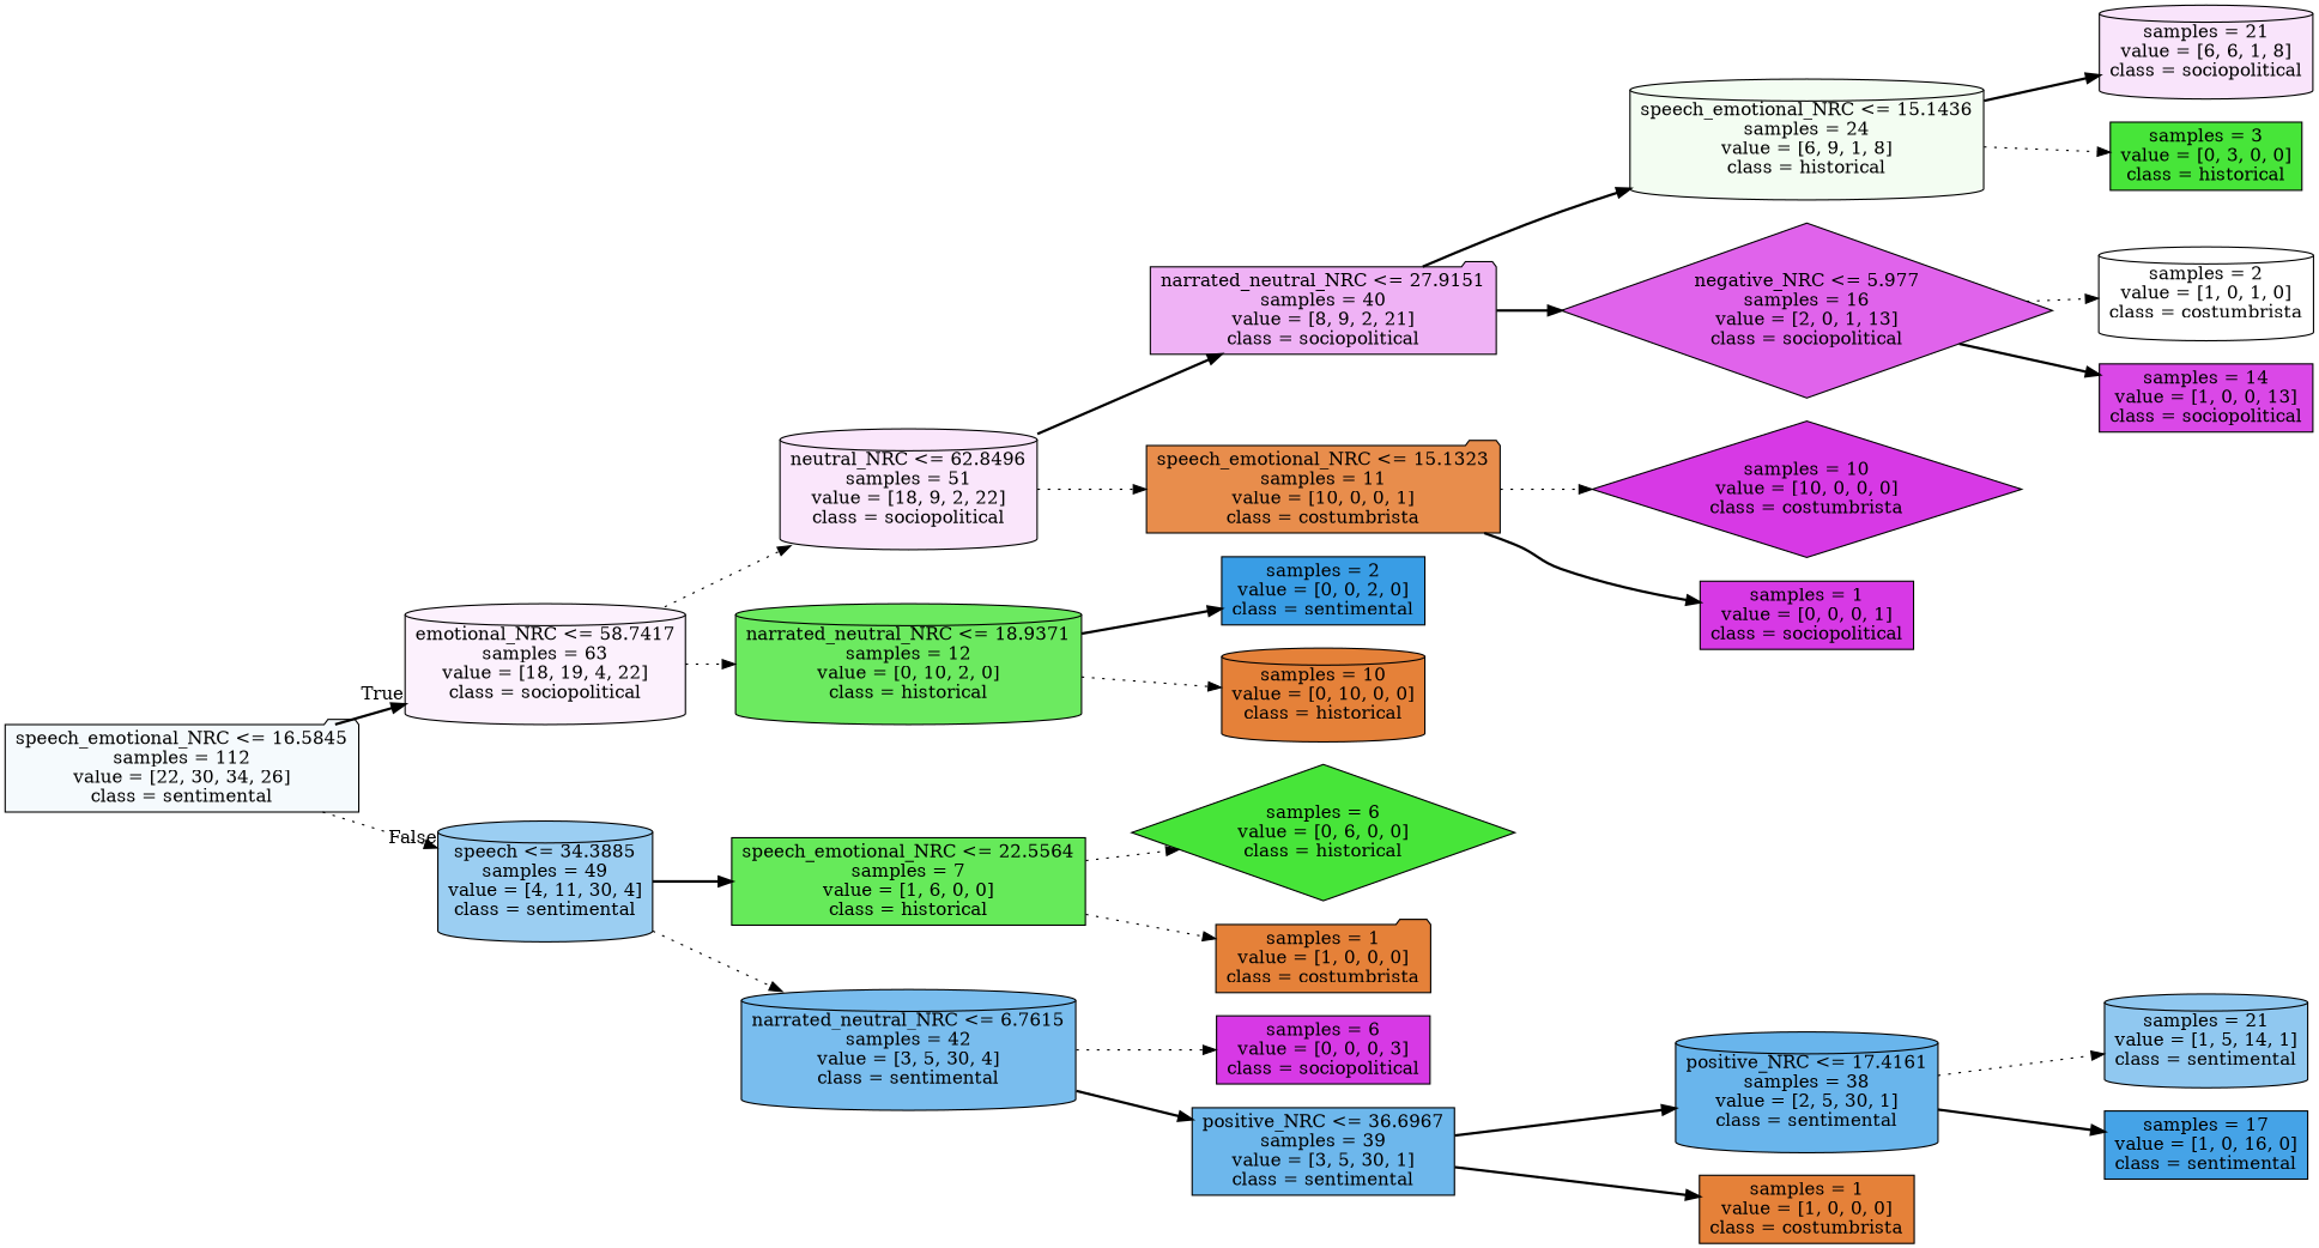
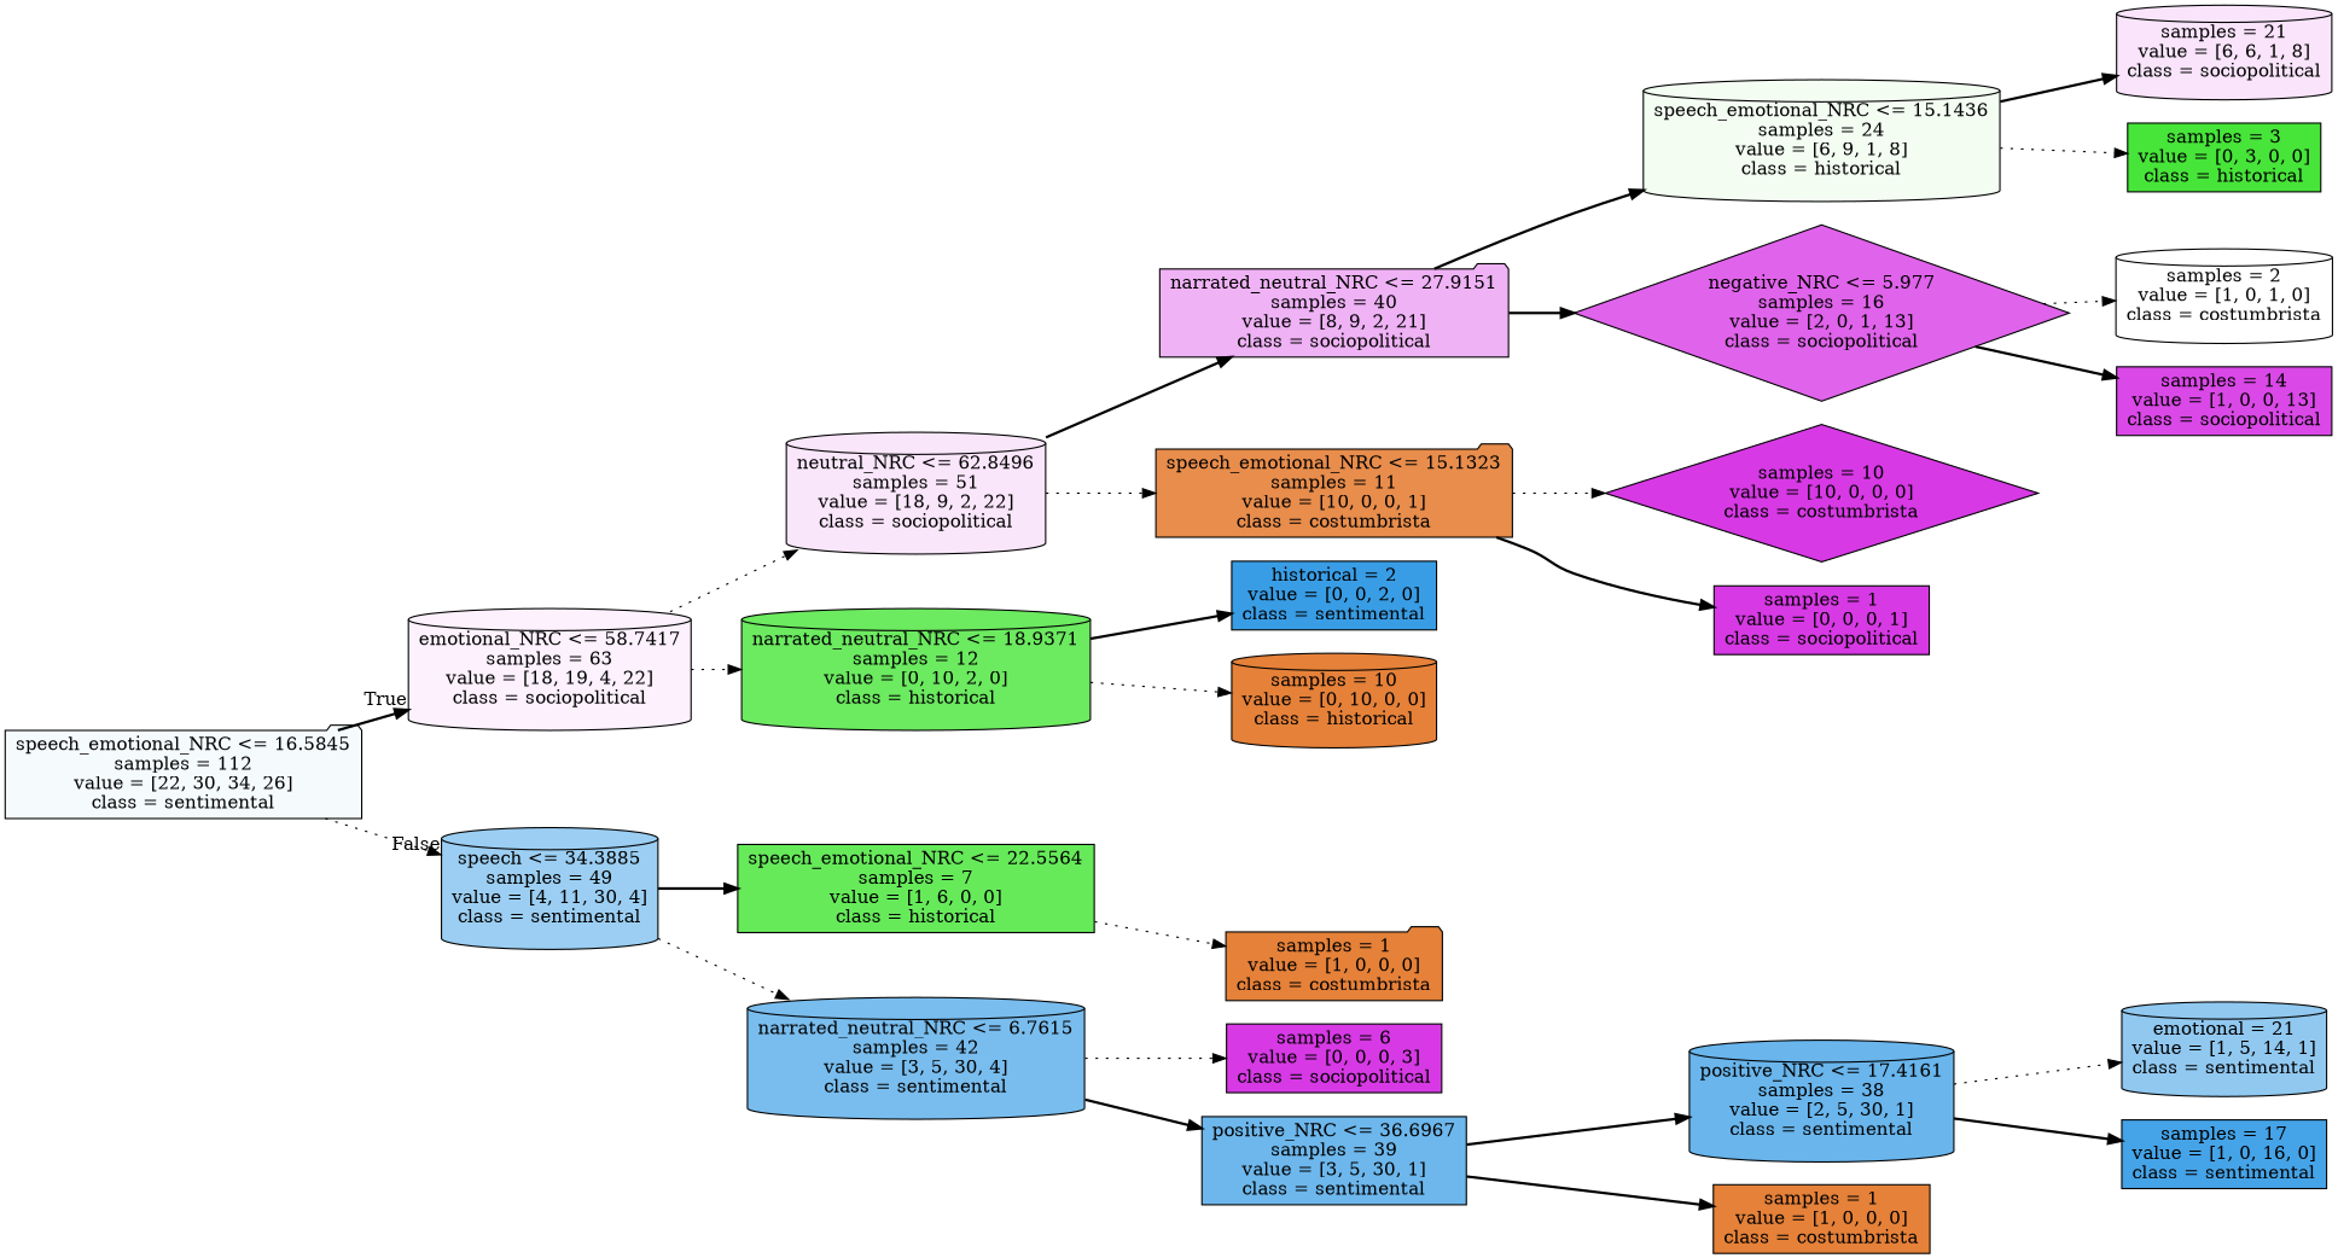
  digraph {
    rankdir=LR
    node [color=black fillcolor="#e58139ff" shape=cylinder style=filled]
    edge [style=bold]
    n1 [fillcolor="#399de50c" label="speech_emotional_NRC <= 16.5845\nsamples = 112\nvalue = [22, 30, 34, 26]\nclass = sentimental" shape=folder]
    n2 [fillcolor="#d739e511" label="emotional_NRC <= 58.7417\nsamples = 63\nvalue = [18, 19, 4, 22]\nclass = sociopolitical"]
    n3 [fillcolor="#399de580" label="speech <= 34.3885\nsamples = 49\nvalue = [4, 11, 30, 4]\nclass = sentimental"]
    n4 [fillcolor="#d739e51f" label="neutral_NRC <= 62.8496\nsamples = 51\nvalue = [18, 9, 2, 22]\nclass = sociopolitical"]
    n5 [fillcolor="#47e539cc" label="narrated_neutral_NRC <= 18.9371\nsamples = 12\nvalue = [0, 10, 2, 0]\nclass = historical"]
    n6 [fillcolor="#47e539d4" label="speech_emotional_NRC <= 22.5564\nsamples = 7\nvalue = [1, 6, 0, 0]\nclass = historical" shape=box]
    n7 [fillcolor="#399de5ac" label="narrated_neutral_NRC <= 6.7615\nsamples = 42\nvalue = [3, 5, 30, 4]\nclass = sentimental"]
    n8 [fillcolor="#d739e563" label="narrated_neutral_NRC <= 27.9151\nsamples = 40\nvalue = [8, 9, 2, 21]\nclass = sociopolitical" shape=folder]
    n9 [fillcolor="#e58139e6" label="speech_emotional_NRC <= 15.1323\nsamples = 11\nvalue = [10, 0, 0, 1]\nclass = costumbrista" shape=folder]
-   n10 [fillcolor="#399de5ff" label="samples = 2\nvalue = [0, 0, 2, 0]\nclass = sentimental" shape=box]
+   n10 [fillcolor="#399de5ff" label="historical = 2\nvalue = [0, 0, 2, 0]\nclass = sentimental" shape=box]
    n11 [label="samples = 10\nvalue = [0, 10, 0, 0]\nclass = historical"]
    n12 [fillcolor="#47e53910" label="speech_emotional_NRC <= 15.1436\nsamples = 24\nvalue = [6, 9, 1, 8]\nclass = historical"]
    n13 [fillcolor="#d739e5c8" label="negative_NRC <= 5.977\nsamples = 16\nvalue = [2, 0, 1, 13]\nclass = sociopolitical" shape=diamond]
    n14 [fillcolor="#d739e5ff" label="samples = 10\nvalue = [10, 0, 0, 0]\nclass = costumbrista" shape=diamond]
    n15 [fillcolor="#d739e5ff" label="samples = 1\nvalue = [0, 0, 0, 1]\nclass = sociopolitical" shape=box]
    n16 [fillcolor="#d739e522" label="samples = 21\nvalue = [6, 6, 1, 8]\nclass = sociopolitical"]
    n17 [fillcolor="#47e539ff" label="samples = 3\nvalue = [0, 3, 0, 0]\nclass = historical" shape=box]
    n18 [fillcolor="#e5813900" label="samples = 2\nvalue = [1, 0, 1, 0]\nclass = costumbrista"]
    n19 [fillcolor="#d739e5eb" label="samples = 14\nvalue = [1, 0, 0, 13]\nclass = sociopolitical" shape=box]
-   n20 [fillcolor="#47e539ff" label="samples = 6\nvalue = [0, 6, 0, 0]\nclass = historical" shape=diamond]
    n21 [label="samples = 1\nvalue = [1, 0, 0, 0]\nclass = costumbrista" shape=folder]
    n22 [fillcolor="#d739e5ff" label="samples = 6\nvalue = [0, 0, 0, 3]\nclass = sociopolitical" shape=box]
    n23 [fillcolor="#399de5bc" label="positive_NRC <= 36.6967\nsamples = 39\nvalue = [3, 5, 30, 1]\nclass = sentimental" shape=box]
    n24 [fillcolor="#399de5c1" label="positive_NRC <= 17.4161\nsamples = 38\nvalue = [2, 5, 30, 1]\nclass = sentimental"]
    n25 [label="samples = 1\nvalue = [1, 0, 0, 0]\nclass = costumbrista" shape=box]
-   n26 [fillcolor="#399de58f" label="samples = 21\nvalue = [1, 5, 14, 1]\nclass = sentimental"]
+   n26 [fillcolor="#399de58f" label="emotional = 21\nvalue = [1, 5, 14, 1]\nclass = sentimental"]
    n27 [fillcolor="#399de5ef" label="samples = 17\nvalue = [1, 0, 16, 0]\nclass = sentimental" shape=box]
    n1 -> n2 [headlabel=True labelangle=45 labeldistance=2.5]
    n1 -> n3 [headlabel=False labelangle=-45 labeldistance=2.5 style=dotted]
    n2 -> n4 [style=dotted]
    n2 -> n5 [style=dotted]
    n3 -> n6
    n3 -> n7 [style=dotted]
    n4 -> n8
    n4 -> n9 [style=dotted]
    n5 -> n10
    n5 -> n11 [style=dotted]
-   n6 -> n20 [style=dotted]
    n6 -> n21 [style=dotted]
    n7 -> n22 [style=dotted]
    n7 -> n23
    n8 -> n12
    n8 -> n13
    n9 -> n14 [style=dotted]
    n9 -> n15
    n12 -> n16
    n12 -> n17 [style=dotted]
    n13 -> n18 [style=dotted]
    n13 -> n19
    n23 -> n24
    n23 -> n25
    n24 -> n26 [style=dotted]
    n24 -> n27
  }
